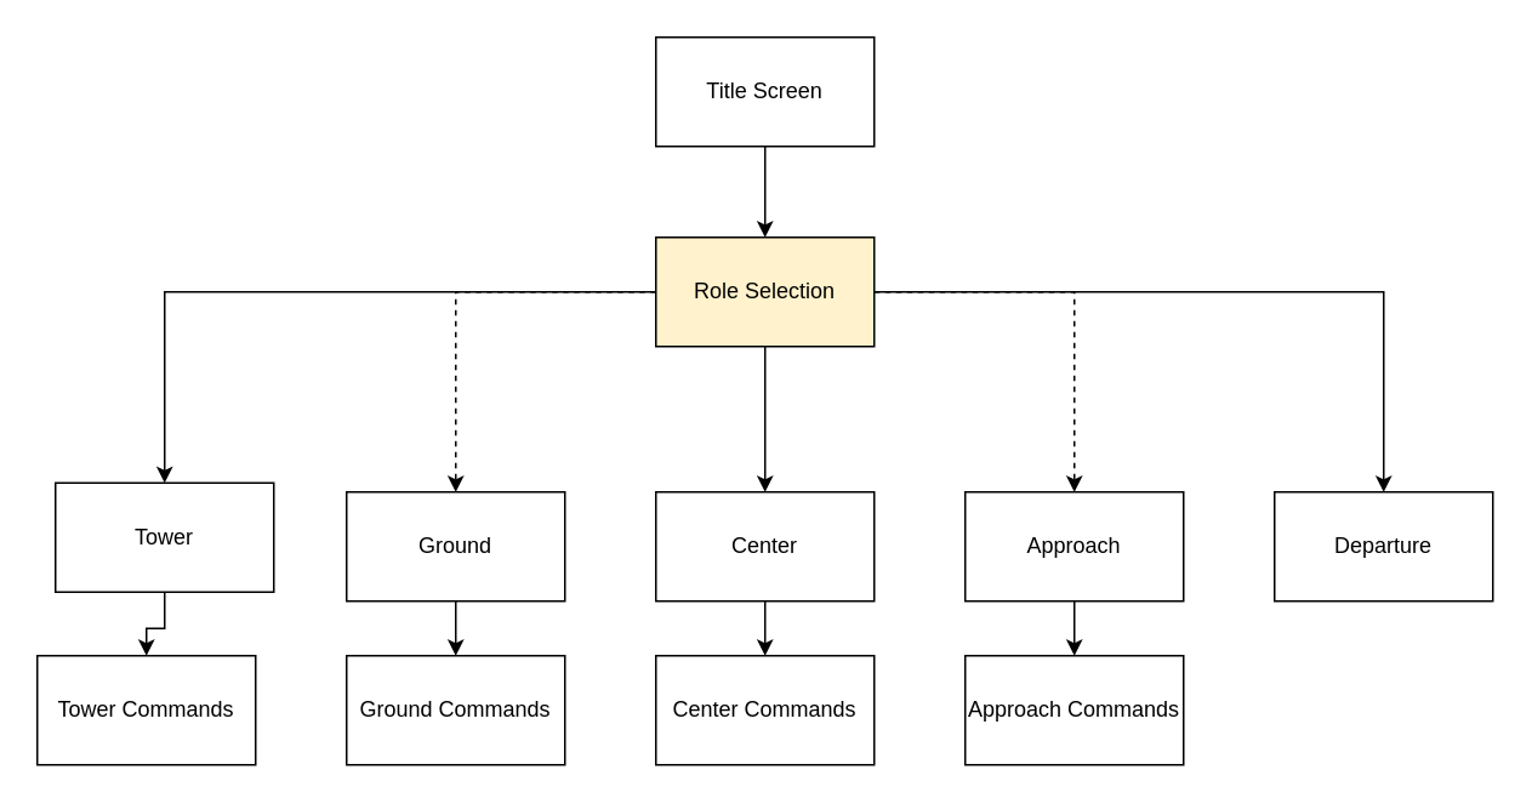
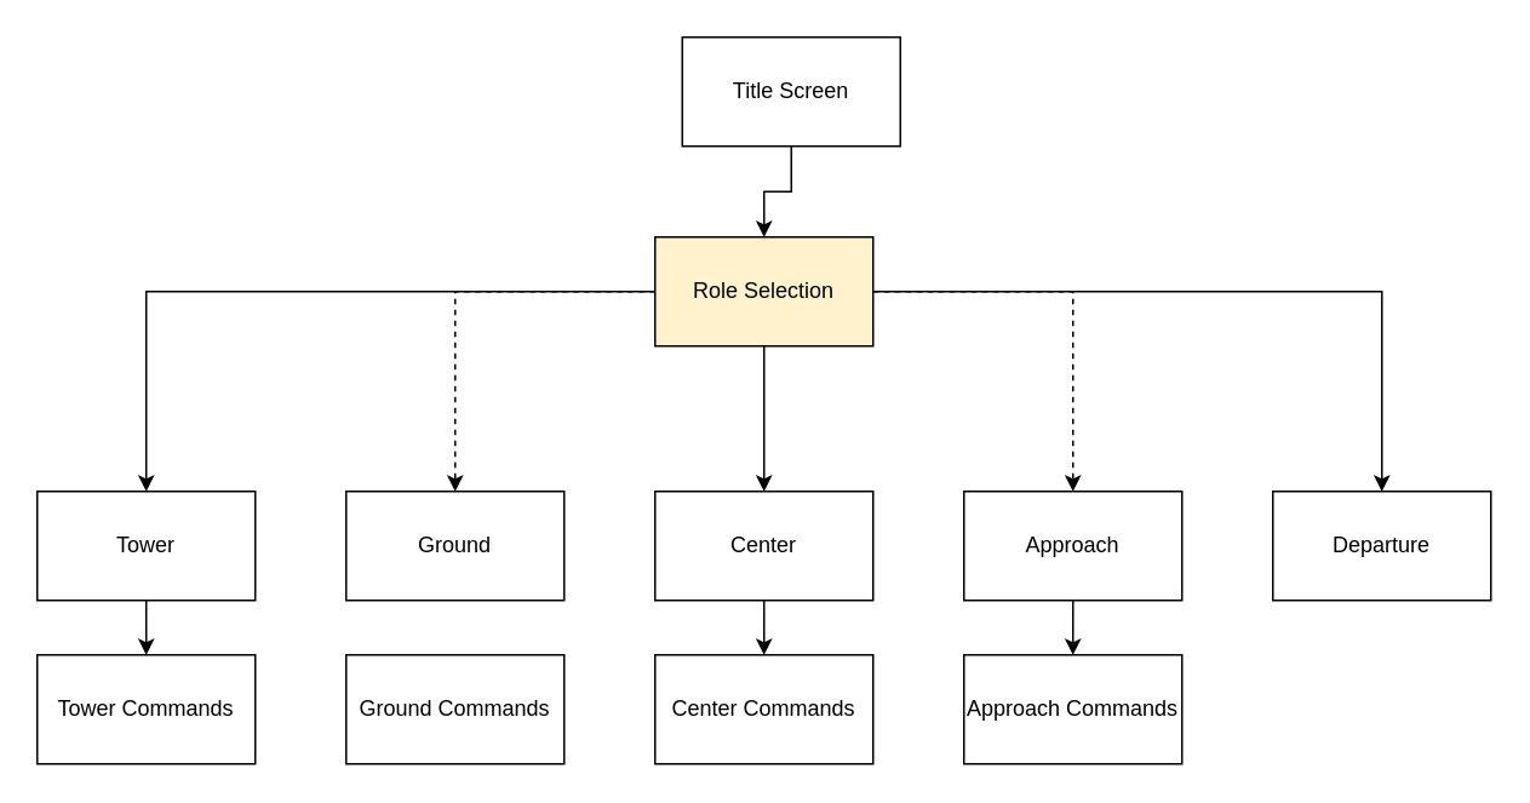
  <mxCell id="0" />
  <mxCell id="1" parent="0" />
  <mxCell id="2" style="edgeStyle=orthogonalEdgeStyle;rounded=0;orthogonalLoop=1;jettySize=auto;html=1;" parent="1" source="3" target="9" edge="1"><mxGeometry relative="1" as="geometry" /></mxCell>
- <mxCell id="3" value="Title Screen" style="rounded=0;whiteSpace=wrap;html=1;" parent="1" vertex="1"><mxGeometry x="360" y="20" width="120" height="60" as="geometry" /></mxCell>
+ <mxCell id="3" value="Title Screen" style="rounded=0;whiteSpace=wrap;html=1;" parent="1" vertex="1"><mxGeometry x="375" y="20" width="120" height="60" as="geometry" /></mxCell>
  <mxCell id="4" style="edgeStyle=orthogonalEdgeStyle;rounded=0;orthogonalLoop=1;jettySize=auto;html=1;" parent="1" source="9" target="15" edge="1"><mxGeometry relative="1" as="geometry" /></mxCell>
  <mxCell id="5" style="edgeStyle=orthogonalEdgeStyle;rounded=0;orthogonalLoop=1;jettySize=auto;html=1;dashed=1;" parent="1" source="9" target="13" edge="1"><mxGeometry relative="1" as="geometry" /></mxCell>
  <mxCell id="6" style="edgeStyle=orthogonalEdgeStyle;rounded=0;orthogonalLoop=1;jettySize=auto;html=1;dashed=1;" parent="1" source="9" target="17" edge="1"><mxGeometry relative="1" as="geometry" /></mxCell>
  <mxCell id="7" style="edgeStyle=orthogonalEdgeStyle;rounded=0;orthogonalLoop=1;jettySize=auto;html=1;" parent="1" source="9" target="18" edge="1"><mxGeometry relative="1" as="geometry" /></mxCell>
  <mxCell id="8" style="edgeStyle=orthogonalEdgeStyle;rounded=0;orthogonalLoop=1;jettySize=auto;html=1;" parent="1" source="9" target="11" edge="1"><mxGeometry relative="1" as="geometry" /></mxCell>
  <mxCell id="9" value="Role Selection" style="rounded=0;whiteSpace=wrap;html=1;fillColor=#fff2cc;" parent="1" vertex="1"><mxGeometry x="360" y="130" width="120" height="60" as="geometry" /></mxCell>
  <mxCell id="10" style="edgeStyle=orthogonalEdgeStyle;rounded=0;orthogonalLoop=1;jettySize=auto;html=1;" edge="1" parent="1" source="11" target="19"><mxGeometry relative="1" as="geometry" /></mxCell>
- <mxCell id="11" value="Tower" style="rounded=0;whiteSpace=wrap;html=1;" parent="1" vertex="1"><mxGeometry x="30" y="265" width="120" height="60" as="geometry" /></mxCell>
- <mxCell id="12" style="edgeStyle=orthogonalEdgeStyle;rounded=0;orthogonalLoop=1;jettySize=auto;html=1;" edge="1" parent="1" source="13" target="20"><mxGeometry relative="1" as="geometry" /></mxCell>
+ <mxCell id="11" value="Tower" style="rounded=0;whiteSpace=wrap;html=1;" parent="1" vertex="1"><mxGeometry x="20" y="270" width="120" height="60" as="geometry" /></mxCell>
  <mxCell id="13" value="Ground" style="rounded=0;whiteSpace=wrap;html=1;" parent="1" vertex="1"><mxGeometry x="190" y="270" width="120" height="60" as="geometry" /></mxCell>
  <mxCell id="14" style="edgeStyle=orthogonalEdgeStyle;rounded=0;orthogonalLoop=1;jettySize=auto;html=1;" edge="1" parent="1" source="15" target="21"><mxGeometry relative="1" as="geometry" /></mxCell>
  <mxCell id="15" value="Center" style="rounded=0;whiteSpace=wrap;html=1;" parent="1" vertex="1"><mxGeometry x="360" y="270" width="120" height="60" as="geometry" /></mxCell>
  <mxCell id="16" style="edgeStyle=orthogonalEdgeStyle;rounded=0;orthogonalLoop=1;jettySize=auto;html=1;" edge="1" parent="1" source="17" target="22"><mxGeometry relative="1" as="geometry" /></mxCell>
  <mxCell id="17" value="Approach" style="rounded=0;whiteSpace=wrap;html=1;" parent="1" vertex="1"><mxGeometry x="530" y="270" width="120" height="60" as="geometry" /></mxCell>
  <mxCell id="18" value="Departure" style="rounded=0;whiteSpace=wrap;html=1;" parent="1" vertex="1"><mxGeometry x="700" y="270" width="120" height="60" as="geometry" /></mxCell>
  <mxCell id="19" value="Tower Commands" style="rounded=0;whiteSpace=wrap;html=1;" vertex="1" parent="1"><mxGeometry x="20" y="360" width="120" height="60" as="geometry" /></mxCell>
  <mxCell id="20" value="Ground Commands" style="rounded=0;whiteSpace=wrap;html=1;" vertex="1" parent="1"><mxGeometry x="190" y="360" width="120" height="60" as="geometry" /></mxCell>
  <mxCell id="21" value="Center Commands" style="rounded=0;whiteSpace=wrap;html=1;" vertex="1" parent="1"><mxGeometry x="360" y="360" width="120" height="60" as="geometry" /></mxCell>
  <mxCell id="22" value="Approach Commands" style="rounded=0;whiteSpace=wrap;html=1;" vertex="1" parent="1"><mxGeometry x="530" y="360" width="120" height="60" as="geometry" /></mxCell>
